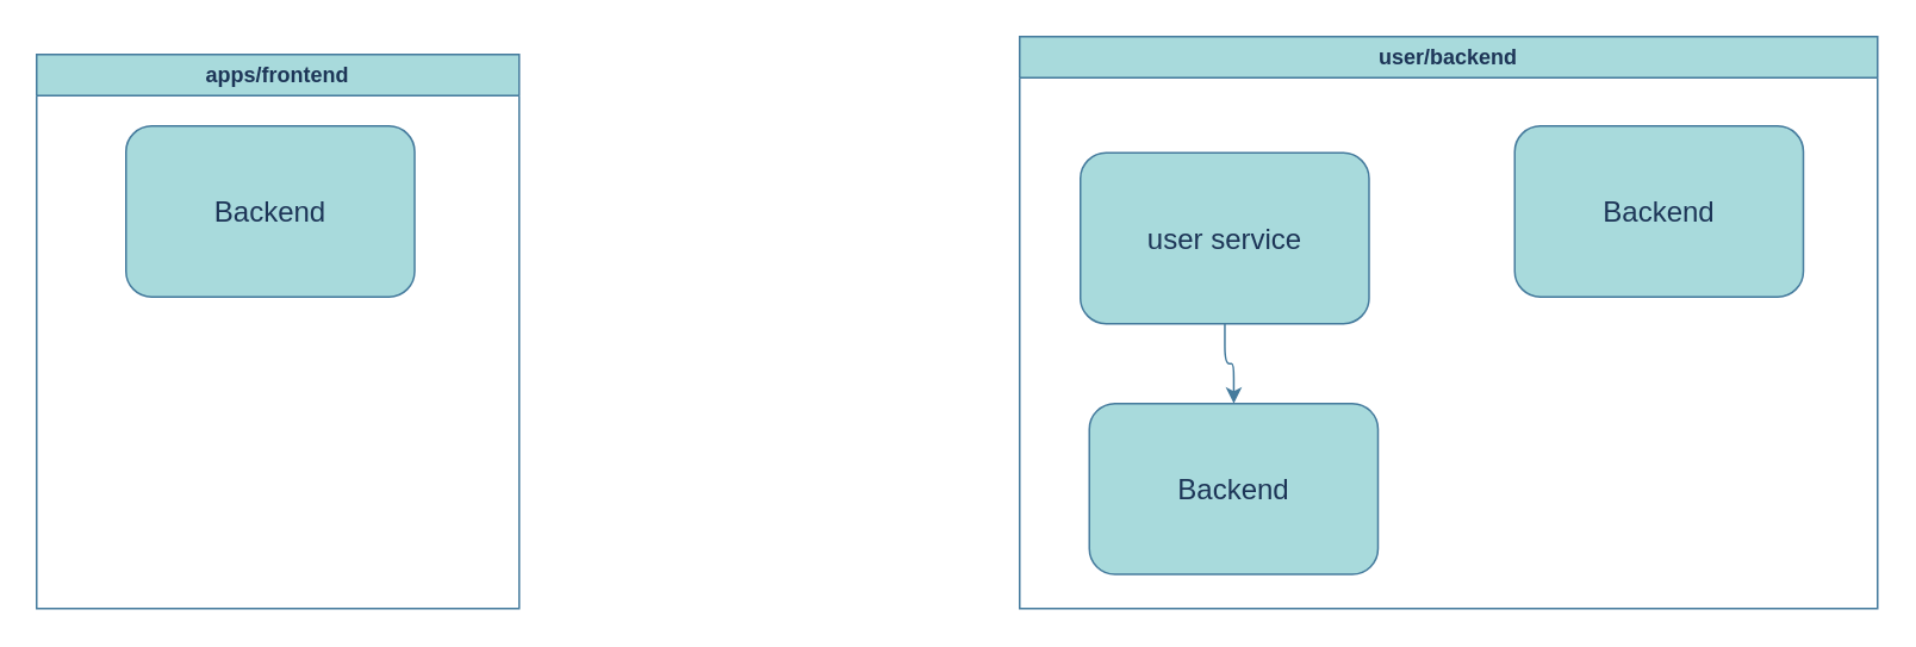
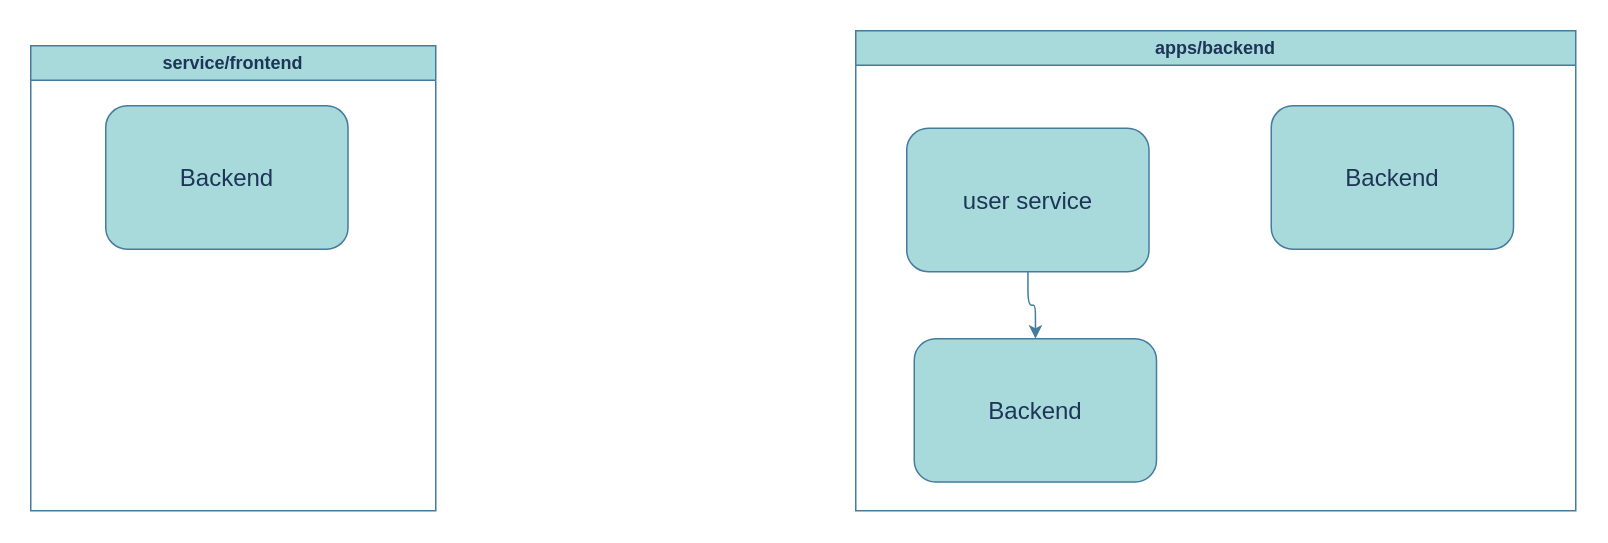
  <mxCell id="0" />
  <mxCell id="1" parent="0" />
- <mxCell id="2" value="apps/frontend" style="swimlane;whiteSpace=wrap;html=1;strokeColor=#457B9D;fontColor=#1D3557;fillColor=#A8DADC;" vertex="1" parent="1"><mxGeometry x="20" y="30" width="270" height="310" as="geometry" /></mxCell>
+ <mxCell id="2" value="service/frontend" style="swimlane;whiteSpace=wrap;html=1;strokeColor=#457B9D;fontColor=#1D3557;fillColor=#A8DADC;" vertex="1" parent="1"><mxGeometry x="20" y="30" width="270" height="310" as="geometry" /></mxCell>
  <mxCell id="3" value="Backend" style="whiteSpace=wrap;html=1;fontSize=16;rounded=1;direction=south;labelBackgroundColor=none;fillColor=#A8DADC;strokeColor=#457B9D;fontColor=#1D3557;" vertex="1" parent="2"><mxGeometry x="50" y="40.042" width="161.5" height="95.583" as="geometry" /></mxCell>
  <mxCell id="4" value="" style="group" vertex="1" connectable="0" parent="1"><mxGeometry x="560" y="30" width="490" height="310" as="geometry" /></mxCell>
  <mxCell id="5" value="user service" style="whiteSpace=wrap;html=1;fontSize=16;rounded=1;direction=south;labelBackgroundColor=none;fillColor=#A8DADC;strokeColor=#457B9D;fontColor=#1D3557;" vertex="1" parent="4"><mxGeometry x="44" y="55.042" width="161.5" height="95.583" as="geometry" /></mxCell>
  <mxCell id="6" value="Backend" style="whiteSpace=wrap;html=1;fontSize=16;rounded=1;direction=south;labelBackgroundColor=none;fillColor=#A8DADC;strokeColor=#457B9D;fontColor=#1D3557;" vertex="1" parent="4"><mxGeometry x="49" y="195.3" width="161.5" height="95.583" as="geometry" /></mxCell>
  <mxCell id="7" value="" style="edgeStyle=orthogonalEdgeStyle;rounded=1;orthogonalLoop=1;jettySize=auto;html=1;labelBackgroundColor=none;strokeColor=#457B9D;fontColor=default;" edge="1" parent="4" source="5" target="6"><mxGeometry relative="1" as="geometry" /></mxCell>
  <mxCell id="8" value="Backend" style="whiteSpace=wrap;html=1;fontSize=16;rounded=1;direction=south;labelBackgroundColor=none;fillColor=#A8DADC;strokeColor=#457B9D;fontColor=#1D3557;" vertex="1" parent="4"><mxGeometry x="287" y="40.042" width="161.5" height="95.583" as="geometry" /></mxCell>
- <mxCell id="9" value="user/backend" style="swimlane;whiteSpace=wrap;html=1;strokeColor=#457B9D;fontColor=#1D3557;fillColor=#A8DADC;" vertex="1" parent="4"><mxGeometry x="10" y="-10" width="480" height="320" as="geometry" /></mxCell>
+ <mxCell id="9" value="apps/backend" style="swimlane;whiteSpace=wrap;html=1;strokeColor=#457B9D;fontColor=#1D3557;fillColor=#A8DADC;" vertex="1" parent="4"><mxGeometry x="10" y="-10" width="480" height="320" as="geometry" /></mxCell>
